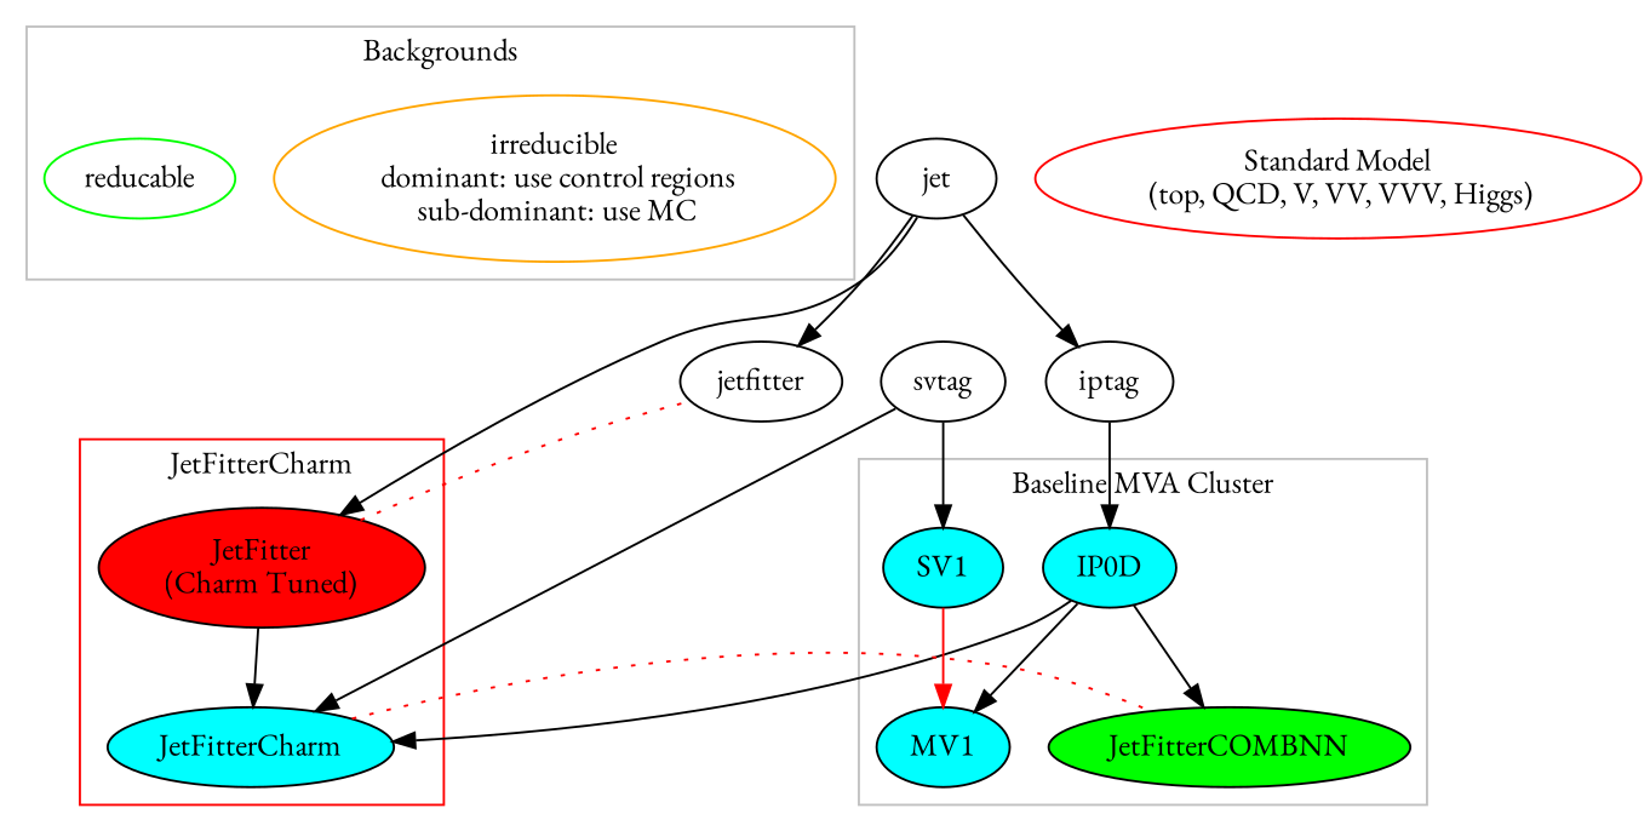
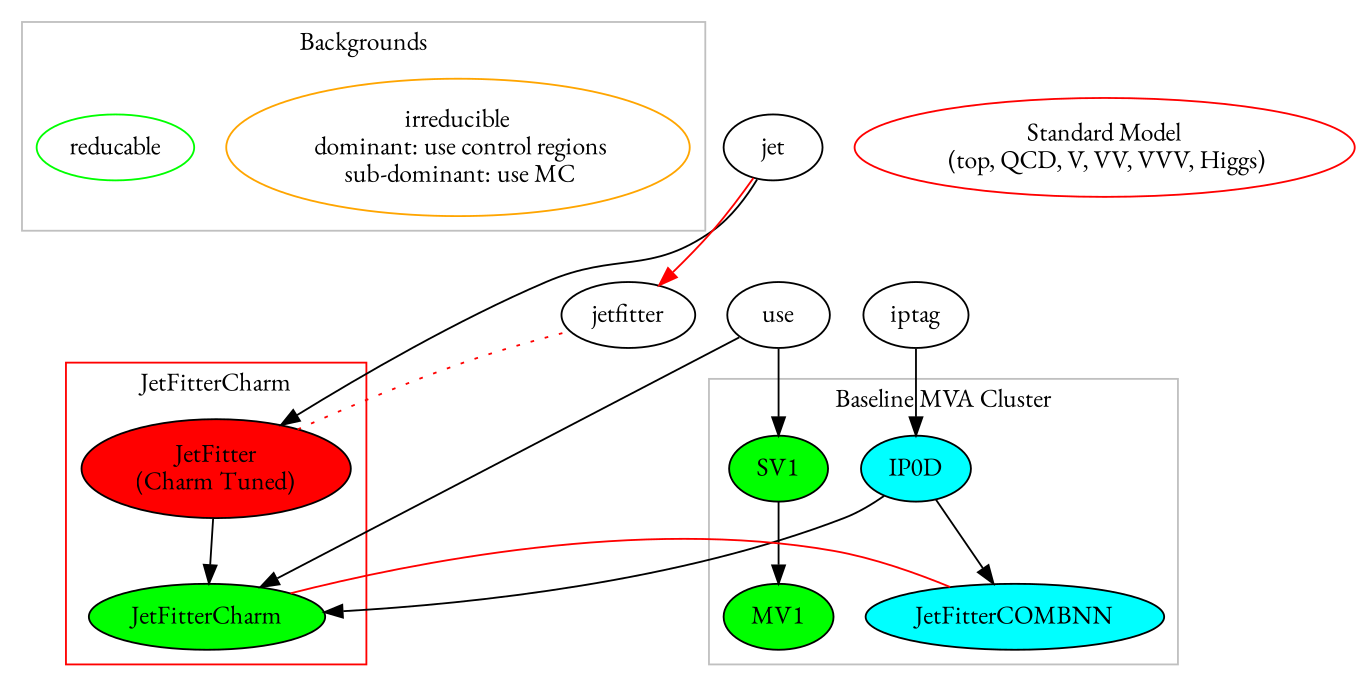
  digraph {
    fontname="EB Garamond"
    node [fontname="EB Garamond"]
    edge [fontname="EB Garamond" weight=0]
    n1 [color=orange label="irreducible\n dominant: use control regions\n sub-dominant: use MC"]
    n2 [color=green label="reducable\n"]
    n3 [fillcolor=cyan label=IP0D style=filled]
-   n4 [fillcolor=cyan label=MV1 style=filled]
-   n5 [fillcolor=cyan label=SV1 style=filled]
-   n6 [fillcolor=green label=JetFitterCOMBNN style=filled]
+   n4 [fillcolor=green label=MV1 style=filled]
+   n5 [fillcolor=green label=SV1 style=filled]
+   n6 [fillcolor=cyan label=JetFitterCOMBNN style=filled]
    n7 [fillcolor=red label="JetFitter\n(Charm Tuned)" style=filled]
-   n8 [fillcolor=cyan label=JetFitterCharm style=filled]
+   n8 [fillcolor=green label=JetFitterCharm style=filled]
    jetfitter
    n10 [color=red label="Standard Model\n (top, QCD, V, VV, VVV, Higgs)"]
    jet
    iptag
-   svtag
+   svtag [label=use]
    subgraph cluster_1 {
      color=gray
      label=Backgrounds
      rank=same
      n1
      n2
    }
    subgraph cluster_2 {
      color=gray
      label="Baseline MVA Cluster"
      n3
      n4
      n5
      n6
    }
    subgraph cluster_3 {
      color=red
      label=JetFitterCharm
      n7
      n8
    }
-   n3 -> n4 [weight=""]
    n3 -> n6 [weight=1]
    n3 -> n8
-   n5 -> n4 [color=red weight=""]
+   n5 -> n4 [weight=""]
    n7 -> n8
    n7 -> jetfitter [arrowhead=none color=red style=dotted]
-   n8 -> n6 [arrowhead=none color=red style=dotted]
+   n8 -> n6 [arrowhead=none color=red style=solid]
    jet -> n7
-   jet -> jetfitter [weight=""]
-   jet -> iptag [weight=""]
+   jet -> jetfitter [color=red weight=""]
    iptag -> n3 [weight=1]
    svtag -> n5 [weight=1]
    svtag -> n8
  }
